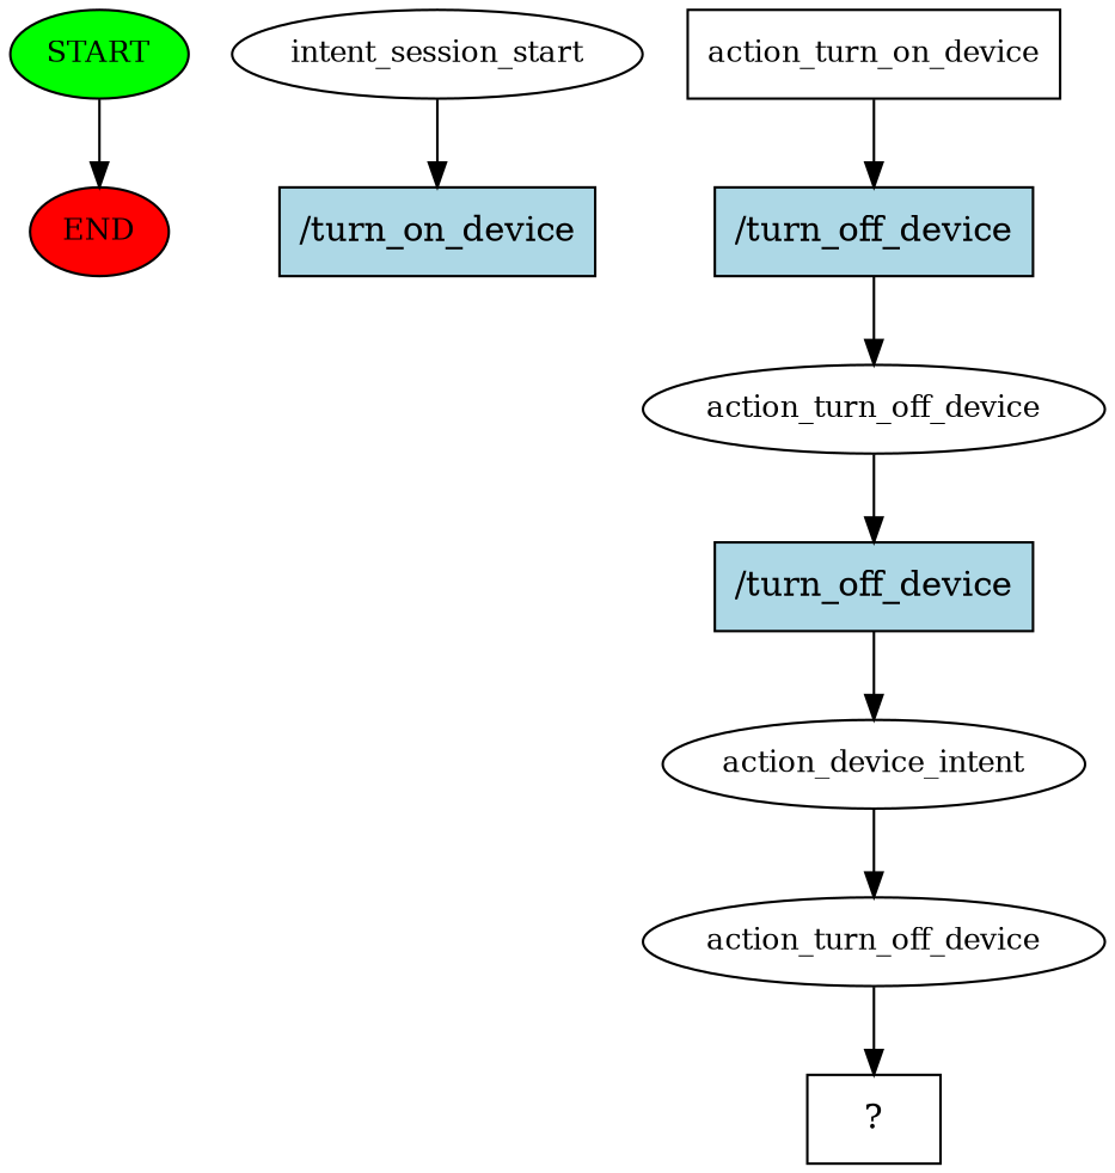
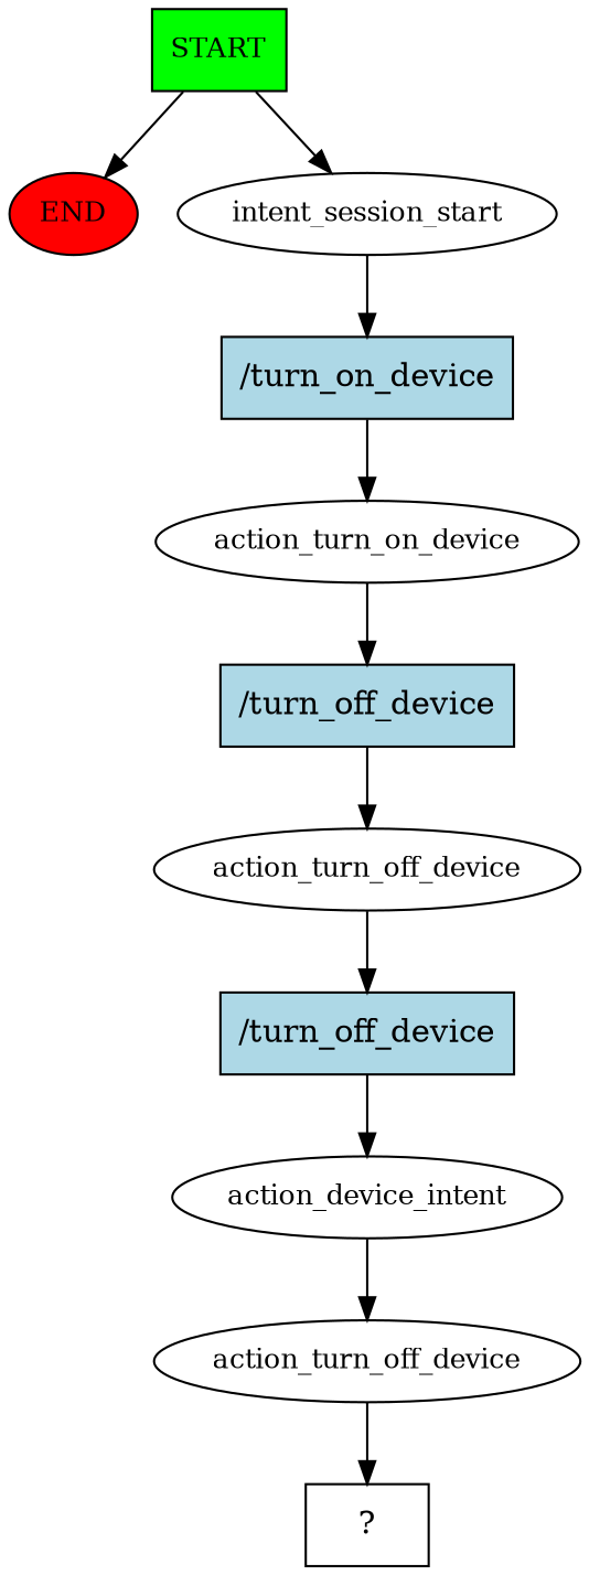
  digraph {
    fontname="DejaVu Serif"
    node [fontname="DejaVu Serif" fontsize=12]
    edge [fontname="DejaVu Serif"]
-   n1 [fillcolor=green label=START style=filled]
+   n1 [fillcolor=green label=START style=filled shape=box]
    n2 [fillcolor=red label=END style=filled]
    n3 [label=intent_session_start]
    n4 [fillcolor=lightblue label="/turn_on_device" shape=rect style=filled fontsize=""]
-   n5 [label=action_turn_on_device shape=box]
+   n5 [label=action_turn_on_device]
    n6 [fillcolor=lightblue label="/turn_off_device" shape=rect style=filled fontsize=""]
    n7 [label=action_turn_off_device]
    n8 [fillcolor=lightblue label="/turn_off_device" shape=rect style=filled fontsize=""]
    n9 [label=action_device_intent]
    n10 [label=action_turn_off_device]
    n11 [label="  ?  " shape=rect fontsize=""]
    n1 -> n2
+   n1 -> n3
    n3 -> n4
+   n4 -> n5
    n5 -> n6
    n6 -> n7
    n7 -> n8
    n8 -> n9
    n9 -> n10
    n10 -> n11
  }
